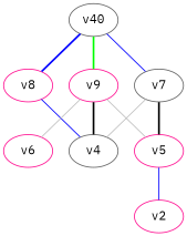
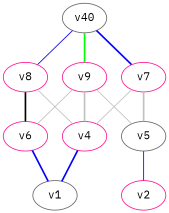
  digraph {
    fontname="IBM Plex Mono"
    node [color=gray40 fontname="IBM Plex Mono"]
    edge [arrowhead=none color=blue fontname="IBM Plex Mono" style=bold]
-   v4
+   v4 [color=deeppink]
+   v1
    v2 [color=deeppink]
-   v5 [color=deeppink]
+   v5
    v6 [color=deeppink]
-   v7
+   v7 [color=deeppink]
    v8 [color=deeppink]
    v9 [color=deeppink]
    n9 [label=v40]
+   v4 -> v1
    v5 -> v2 [style=solid]
+   v6 -> v1
    v7 -> v4 [color=gray style=""]
-   v7 -> v5 [color=black]
-   v8 -> v4 [style=""]
-   v9 -> v4 [color=black]
+   v7 -> v5 [color=gray]
+   v8 -> v4 [color=gray style=""]
+   v8 -> v6 [color=black]
+   v9 -> v4 [color=gray]
    v9 -> v5 [color=gray style=""]
    v9 -> v6 [color=gray style=""]
-   n9 -> v7 [style=solid]
-   n9 -> v8
+   n9 -> v7
+   n9 -> v8 [style=solid]
    n9 -> v9 [color=green]
  }
